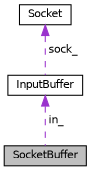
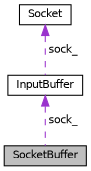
  digraph {
    node [color=black fillcolor=white fontname=Helvetica fontsize=10 shape=record style=filled]
    edge [color=darkorchid3 dir=back fontname=Helvetica fontsize=10 labelfontname=Helvetica labelfontsize=10 style=dashed]
    n1 [fillcolor=grey75 fontcolor=black height=0.2 label=SocketBuffer width=0.4]
    n2 [height=0.2 label=Socket width=0.4]
    n3 [height=0.2 label=InputBuffer width=0.4]
    n2 -> n3 [label=" sock_"]
-   n3 -> n1 [label=" in_"]
+   n3 -> n1 [label=" sock_"]
  }
